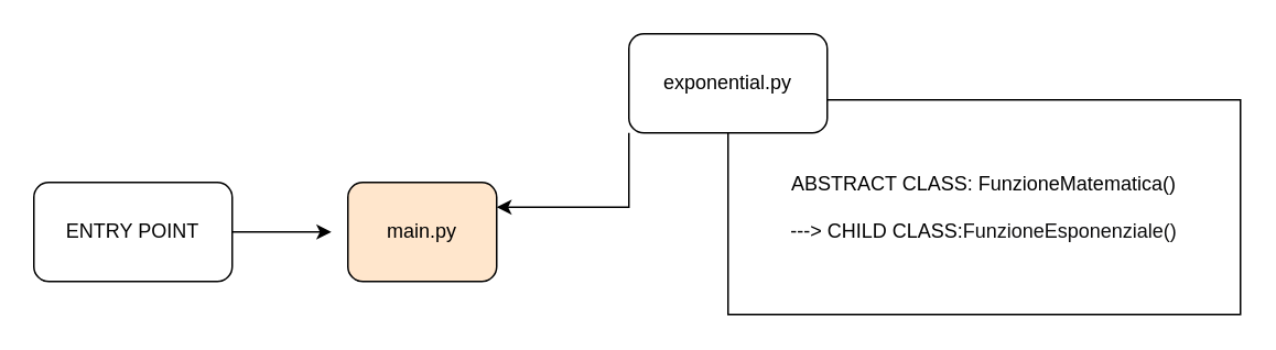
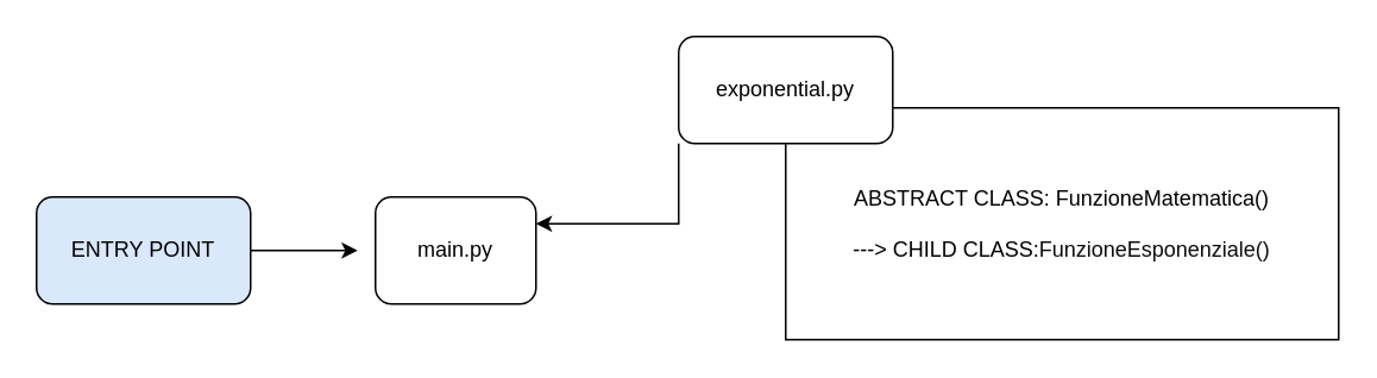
  <mxCell id="0" />
  <mxCell id="1" parent="0" />
- <mxCell id="2" value="ENTRY POINT" style="rounded=1;whiteSpace=wrap;html=1;" vertex="1" parent="1"><mxGeometry x="20" y="110" width="120" height="60" as="geometry" /></mxCell>
+ <mxCell id="2" value="ENTRY POINT" style="rounded=1;whiteSpace=wrap;html=1;fillColor=#dae8fc;" vertex="1" parent="1"><mxGeometry x="20" y="110" width="120" height="60" as="geometry" /></mxCell>
  <mxCell id="3" value="" style="endArrow=classic;html=1;rounded=0;" edge="1" parent="1"><mxGeometry width="50" height="50" relative="1" as="geometry"><mxPoint x="140" y="140" as="sourcePoint" /><mxPoint x="200" y="140" as="targetPoint" /></mxGeometry></mxCell>
- <mxCell id="4" value="main.py" style="rounded=1;whiteSpace=wrap;html=1;fillColor=#ffe6cc;" vertex="1" parent="1"><mxGeometry x="210" y="110" width="90" height="60" as="geometry" /></mxCell>
+ <mxCell id="4" value="main.py" style="rounded=1;whiteSpace=wrap;html=1;" vertex="1" parent="1"><mxGeometry x="210" y="110" width="90" height="60" as="geometry" /></mxCell>
  <mxCell id="5" style="edgeStyle=orthogonalEdgeStyle;rounded=0;orthogonalLoop=1;jettySize=auto;html=1;entryX=1;entryY=0.25;entryDx=0;entryDy=0;" edge="1" parent="1" source="7" target="4"><mxGeometry relative="1" as="geometry"><Array as="points"><mxPoint x="380" y="125" /></Array></mxGeometry></mxCell>
  <mxCell id="6" value="&lt;font style=&quot;&quot; face=&quot;Helvetica&quot;&gt;ABSTRACT CLASS:&amp;nbsp;FunzioneMatematica()&lt;/font&gt;&lt;div&gt;&lt;br&gt;&lt;div&gt;&lt;font style=&quot;&quot; face=&quot;Helvetica&quot;&gt;---&amp;gt; CHILD CLASS:&lt;/font&gt;&lt;font color=&quot;#0c0c0d&quot; style=&quot;&quot; face=&quot;Helvetica&quot;&gt;FunzioneEsponenziale()&lt;/font&gt;&lt;/div&gt;&lt;/div&gt;" style="rounded=0;whiteSpace=wrap;html=1;" vertex="1" parent="1"><mxGeometry x="440" y="60" width="310" height="130" as="geometry" /></mxCell>
  <mxCell id="7" value="exponential.py" style="rounded=1;whiteSpace=wrap;html=1;" vertex="1" parent="1"><mxGeometry x="380" y="20" width="120" height="60" as="geometry" /></mxCell>
